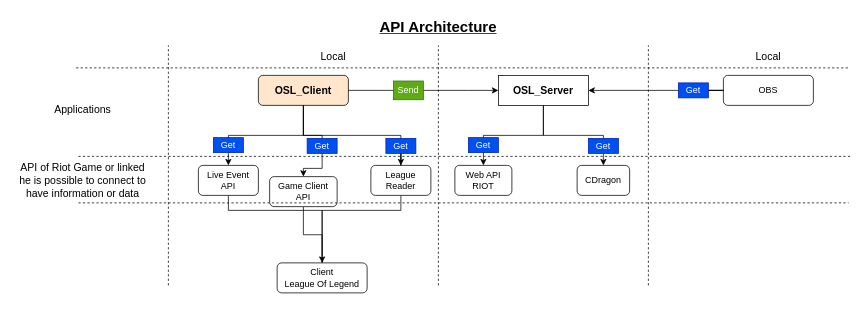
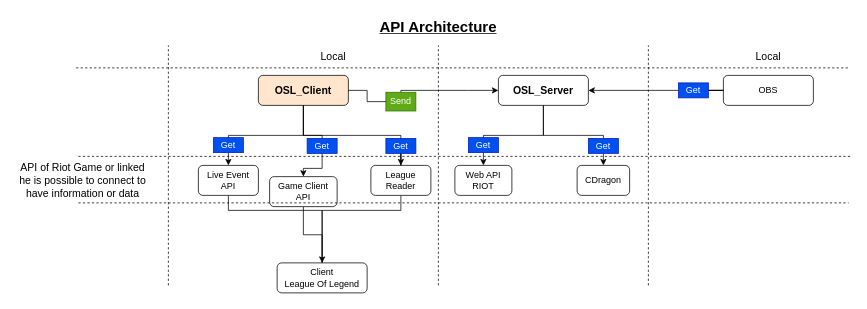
  <mxCell id="0" />
  <mxCell id="1" parent="0" />
  <mxCell id="2" style="edgeStyle=orthogonalEdgeStyle;rounded=0;orthogonalLoop=1;jettySize=auto;html=1;entryX=0;entryY=0.5;entryDx=0;entryDy=0;startArrow=none;" parent="1" source="27" target="9" edge="1"><mxGeometry relative="1" as="geometry"><Array as="points"><mxPoint x="624" y="120" /><mxPoint x="624" y="120" /></Array></mxGeometry></mxCell>
  <mxCell id="3" style="edgeStyle=orthogonalEdgeStyle;rounded=0;orthogonalLoop=1;jettySize=auto;html=1;entryX=0.5;entryY=0;entryDx=0;entryDy=0;startArrow=none;" parent="1" source="18" target="14" edge="1"><mxGeometry relative="1" as="geometry"><Array as="points"><mxPoint y="190" x="304" /><mxPoint y="190" x="304" /></Array></mxGeometry></mxCell>
  <mxCell id="4" style="edgeStyle=orthogonalEdgeStyle;rounded=0;orthogonalLoop=1;jettySize=auto;html=1;entryX=0.5;entryY=0;entryDx=0;entryDy=0;startArrow=none;" parent="1" source="20" target="15" edge="1"><mxGeometry relative="1" as="geometry" /></mxCell>
  <mxCell id="5" style="edgeStyle=orthogonalEdgeStyle;rounded=0;orthogonalLoop=1;jettySize=auto;html=1;entryX=0.5;entryY=0;entryDx=0;entryDy=0;startArrow=none;" edge="1" parent="1" source="44" target="43"><mxGeometry relative="1" as="geometry" /></mxCell>
  <mxCell id="6" value="OSL_Client" style="rounded=1;whiteSpace=wrap;html=1;fontStyle=1;fontSize=14;fillColor=#ffe6cc;" parent="1" vertex="1"><mxGeometry x="344" y="100" width="120" height="40" as="geometry" /></mxCell>
  <mxCell id="7" style="edgeStyle=orthogonalEdgeStyle;rounded=0;orthogonalLoop=1;jettySize=auto;html=1;entryX=0.5;entryY=0;entryDx=0;entryDy=0;endArrow=classic;endFill=1;startArrow=none;" parent="1" source="22" target="13" edge="1"><mxGeometry relative="1" as="geometry"><Array as="points"><mxPoint x="644" y="210" /><mxPoint x="644" y="210" /></Array></mxGeometry></mxCell>
  <mxCell id="8" style="edgeStyle=orthogonalEdgeStyle;rounded=0;orthogonalLoop=1;jettySize=auto;html=1;entryX=0.5;entryY=0;entryDx=0;entryDy=0;endArrow=none;endFill=0;" parent="1" source="9" target="41" edge="1"><mxGeometry relative="1" as="geometry"><Array as="points"><mxPoint x="724" y="180" /><mxPoint x="804" y="180" /></Array></mxGeometry></mxCell>
- <mxCell id="9" value="OSL_Server" style="whiteSpace=wrap;html=1;fontStyle=1;fontSize=14;rounded=0;" parent="1" vertex="1"><mxGeometry x="664" y="100" width="120" height="40" as="geometry" /></mxCell>
+ <mxCell id="9" value="OSL_Server" style="rounded=1;whiteSpace=wrap;html=1;fontStyle=1;fontSize=14;" parent="1" vertex="1"><mxGeometry x="664" y="100" width="120" height="40" as="geometry" /></mxCell>
  <mxCell id="10" style="edgeStyle=orthogonalEdgeStyle;rounded=0;orthogonalLoop=1;jettySize=auto;html=1;entryX=0.5;entryY=1;entryDx=0;entryDy=0;endArrow=none;endFill=0;" parent="1" source="12" target="14" edge="1"><mxGeometry relative="1" as="geometry"><Array as="points"><mxPoint x="429" y="280" /><mxPoint y="280" x="304" /></Array></mxGeometry></mxCell>
  <mxCell id="11" style="edgeStyle=orthogonalEdgeStyle;rounded=0;orthogonalLoop=1;jettySize=auto;html=1;entryX=0.5;entryY=1;entryDx=0;entryDy=0;endArrow=none;endFill=0;" parent="1" source="12" target="15" edge="1"><mxGeometry relative="1" as="geometry" /></mxCell>
  <mxCell id="12" value="Client&lt;br&gt;League Of Legend" style="rounded=1;whiteSpace=wrap;html=1;" parent="1" vertex="1"><mxGeometry x="369" y="350" width="120" height="40" as="geometry" /></mxCell>
  <mxCell id="13" value="Web API&lt;br&gt;RIOT" style="rounded=1;whiteSpace=wrap;html=1;" parent="1" vertex="1"><mxGeometry x="606" y="220" width="76" height="40" as="geometry" /></mxCell>
  <mxCell id="14" value="Live Event&lt;br&gt;API" style="rounded=1;whiteSpace=wrap;html=1;" parent="1" vertex="1"><mxGeometry x="264" y="220" width="80" height="40" as="geometry" /></mxCell>
  <mxCell id="15" value="Game Client&lt;br&gt;API" style="rounded=1;whiteSpace=wrap;html=1;" parent="1" vertex="1"><mxGeometry x="359" y="235" width="90" height="40" as="geometry" /></mxCell>
  <mxCell id="16" value="OBS" style="rounded=1;whiteSpace=wrap;html=1;" parent="1" vertex="1"><mxGeometry x="964" y="100" width="120" height="40" as="geometry" /></mxCell>
  <mxCell id="17" value="&lt;b&gt;&lt;u&gt;&lt;font style=&quot;font-size: 20px;&quot;&gt;API Architecture&lt;/font&gt;&lt;/u&gt;&lt;/b&gt;" style="text;html=1;strokeColor=none;fillColor=none;align=center;verticalAlign=middle;whiteSpace=wrap;rounded=0;" parent="1" vertex="1"><mxGeometry x="464" y="20" width="240" height="30" as="geometry" /></mxCell>
  <mxCell id="18" value="Get" style="text;html=1;strokeColor=#001DBC;fillColor=#0050ef;align=center;verticalAlign=middle;whiteSpace=wrap;rounded=0;fontColor=#ffffff;" parent="1" vertex="1"><mxGeometry x="284" y="183" width="40" height="20" as="geometry" /></mxCell>
  <mxCell id="19" value="" style="edgeStyle=orthogonalEdgeStyle;rounded=0;orthogonalLoop=1;jettySize=auto;html=1;entryX=0.5;entryY=0;entryDx=0;entryDy=0;endArrow=none;" parent="1" source="6" target="18" edge="1"><mxGeometry relative="1" as="geometry"><mxPoint x="444" y="140" as="sourcePoint" /><mxPoint x="384" y="220" as="targetPoint" /><Array as="points"><mxPoint x="404" y="180" /><mxPoint y="180" x="304" /></Array></mxGeometry></mxCell>
  <mxCell id="20" value="Get" style="text;html=1;strokeColor=#001DBC;fillColor=#0050ef;align=center;verticalAlign=middle;whiteSpace=wrap;rounded=0;fontColor=#ffffff;" parent="1" vertex="1"><mxGeometry x="409" y="184" width="40" height="20" as="geometry" /></mxCell>
  <mxCell id="21" value="" style="edgeStyle=orthogonalEdgeStyle;rounded=0;orthogonalLoop=1;jettySize=auto;html=1;entryX=0.5;entryY=0;entryDx=0;entryDy=0;endArrow=none;" parent="1" source="6" target="20" edge="1"><mxGeometry relative="1" as="geometry"><mxPoint x="444" y="140" as="sourcePoint" /><mxPoint x="509" y="220" as="targetPoint" /><Array as="points"><mxPoint x="404" y="180" /><mxPoint x="429" y="180" /></Array></mxGeometry></mxCell>
  <mxCell id="22" value="Get" style="text;html=1;strokeColor=#001DBC;fillColor=#0050ef;align=center;verticalAlign=middle;whiteSpace=wrap;rounded=0;fontColor=#ffffff;" parent="1" vertex="1"><mxGeometry x="624" y="183" width="40" height="20" as="geometry" /></mxCell>
  <mxCell id="23" value="" style="edgeStyle=orthogonalEdgeStyle;rounded=0;orthogonalLoop=1;jettySize=auto;html=1;entryX=0.5;entryY=0;entryDx=0;entryDy=0;endArrow=none;endFill=1;" parent="1" source="9" target="22" edge="1"><mxGeometry relative="1" as="geometry"><mxPoint x="804" y="140" as="sourcePoint" /><mxPoint x="684" y="220" as="targetPoint" /><Array as="points"><mxPoint x="724" y="180" /><mxPoint x="644" y="180" /></Array></mxGeometry></mxCell>
  <mxCell id="24" style="edgeStyle=orthogonalEdgeStyle;rounded=0;orthogonalLoop=1;jettySize=auto;html=1;entryX=1;entryY=0.5;entryDx=0;entryDy=0;fontSize=20;endArrow=classic;endFill=1;" parent="1" source="25" target="9" edge="1"><mxGeometry relative="1" as="geometry" /></mxCell>
  <mxCell id="25" value="Get" style="text;html=1;strokeColor=#001DBC;fillColor=#0050ef;align=center;verticalAlign=middle;whiteSpace=wrap;rounded=0;fontColor=#ffffff;" parent="1" vertex="1"><mxGeometry x="904" y="110" width="40" height="20" as="geometry" /></mxCell>
  <mxCell id="26" value="" style="edgeStyle=orthogonalEdgeStyle;rounded=0;orthogonalLoop=1;jettySize=auto;html=1;entryX=1;entryY=0.5;entryDx=0;entryDy=0;endArrow=none;" parent="1" source="16" target="25" edge="1"><mxGeometry relative="1" as="geometry"><mxPoint x="904" y="200" as="sourcePoint" /><mxPoint x="864" y="120" as="targetPoint" /></mxGeometry></mxCell>
- <mxCell id="27" value="Send" style="text;html=1;strokeColor=#2D7600;fillColor=#60a917;align=center;verticalAlign=middle;whiteSpace=wrap;rounded=0;fontColor=#ffffff;" parent="1" vertex="1"><mxGeometry x="524" y="107.5" width="40" height="25" as="geometry" /></mxCell>
+ <mxCell id="27" value="Send" style="text;html=1;strokeColor=#2D7600;fillColor=#60a917;align=center;verticalAlign=middle;whiteSpace=wrap;rounded=0;fontColor=#ffffff;" parent="1" vertex="1"><mxGeometry x="514" y="122.5" width="40" height="25" as="geometry" /></mxCell>
  <mxCell id="28" value="" style="edgeStyle=orthogonalEdgeStyle;rounded=0;orthogonalLoop=1;jettySize=auto;html=1;entryX=0;entryY=0.5;entryDx=0;entryDy=0;endArrow=none;" parent="1" source="6" target="27" edge="1"><mxGeometry relative="1" as="geometry"><mxPoint x="504" y="120" as="sourcePoint" /><mxPoint x="744" y="120" as="targetPoint" /></mxGeometry></mxCell>
  <mxCell id="29" value="" style="endArrow=none;dashed=1;html=1;rounded=0;fontSize=14;" parent="1" edge="1"><mxGeometry width="50" height="50" relative="1" as="geometry"><mxPoint x="104" y="208" as="sourcePoint" /><mxPoint x="1134" y="208" as="targetPoint" /></mxGeometry></mxCell>
  <mxCell id="30" value="" style="endArrow=none;dashed=1;html=1;rounded=0;fontSize=14;" parent="1" edge="1"><mxGeometry width="50" height="50" relative="1" as="geometry"><mxPoint x="104" y="270" as="sourcePoint" /><mxPoint x="1131" y="270" as="targetPoint" /></mxGeometry></mxCell>
  <mxCell id="31" value="API of Riot Game or linked he is possible to connect to have information or data" style="text;html=1;strokeColor=none;fillColor=none;align=center;verticalAlign=middle;whiteSpace=wrap;rounded=0;fontSize=14;" parent="1" vertex="1"><mxGeometry x="20" y="225" width="180" height="30" as="geometry" /></mxCell>
  <mxCell id="32" value="" style="endArrow=none;dashed=1;html=1;rounded=0;fontSize=14;" parent="1" edge="1"><mxGeometry width="50" height="50" relative="1" as="geometry"><mxPoint x="224" y="380" as="sourcePoint" /><mxPoint x="224" y="60" as="targetPoint" /></mxGeometry></mxCell>
  <mxCell id="33" value="" style="endArrow=none;dashed=1;html=1;rounded=0;fontSize=14;" parent="1" edge="1"><mxGeometry width="50" height="50" relative="1" as="geometry"><mxPoint x="584" y="380" as="sourcePoint" /><mxPoint x="584" y="60" as="targetPoint" /></mxGeometry></mxCell>
  <mxCell id="34" value="Local" style="text;html=1;strokeColor=none;fillColor=none;align=center;verticalAlign=middle;whiteSpace=wrap;rounded=0;fontSize=14;" parent="1" vertex="1"><mxGeometry x="344" y="60" width="200" height="30" as="geometry" /></mxCell>
  <mxCell id="35" value="" style="endArrow=none;dashed=1;html=1;rounded=0;fontSize=14;" parent="1" edge="1"><mxGeometry width="50" height="50" relative="1" as="geometry"><mxPoint x="864" y="380" as="sourcePoint" /><mxPoint x="864" y="60" as="targetPoint" /></mxGeometry></mxCell>
  <mxCell id="36" value="Local" style="text;html=1;strokeColor=none;fillColor=none;align=center;verticalAlign=middle;whiteSpace=wrap;rounded=0;fontSize=14;" parent="1" vertex="1"><mxGeometry x="924" y="60" width="200" height="30" as="geometry" /></mxCell>
  <mxCell id="37" value="" style="endArrow=none;dashed=1;html=1;rounded=0;fontSize=14;" parent="1" edge="1"><mxGeometry width="50" height="50" relative="1" as="geometry"><mxPoint x="101" y="90" as="sourcePoint" /><mxPoint x="1131" y="90" as="targetPoint" /></mxGeometry></mxCell>
- <mxCell id="38" value="Applications" style="text;html=1;strokeColor=none;fillColor=none;align=center;verticalAlign=middle;whiteSpace=wrap;rounded=0;fontSize=14;" parent="1" vertex="1"><mxGeometry x="70" y="130" width="80" height="30" as="geometry" /></mxCell>
  <mxCell id="39" value="CDragon" style="rounded=1;whiteSpace=wrap;html=1;" parent="1" vertex="1"><mxGeometry x="769" y="220" width="70" height="40" as="geometry" /></mxCell>
  <mxCell id="40" style="edgeStyle=orthogonalEdgeStyle;rounded=0;orthogonalLoop=1;jettySize=auto;html=1;entryX=0.5;entryY=0;entryDx=0;entryDy=0;" edge="1" parent="1" source="41" target="39"><mxGeometry relative="1" as="geometry"><Array as="points"><mxPoint x="804" y="210" /><mxPoint x="804" y="210" /></Array></mxGeometry></mxCell>
  <mxCell id="41" value="Get" style="text;html=1;strokeColor=#001DBC;fillColor=#0050ef;align=center;verticalAlign=middle;whiteSpace=wrap;rounded=0;fontColor=#ffffff;" parent="1" vertex="1"><mxGeometry x="784" y="184" width="40" height="20" as="geometry" /></mxCell>
  <mxCell id="42" style="edgeStyle=orthogonalEdgeStyle;rounded=0;orthogonalLoop=1;jettySize=auto;html=1;entryX=0.5;entryY=0;entryDx=0;entryDy=0;" edge="1" parent="1" source="43" target="12"><mxGeometry relative="1" as="geometry"><Array as="points"><mxPoint x="534" y="280" /><mxPoint x="429" y="280" /></Array></mxGeometry></mxCell>
  <mxCell id="43" value="League Reader" style="rounded=1;whiteSpace=wrap;html=1;" vertex="1" parent="1"><mxGeometry x="494" y="220" width="80" height="40" as="geometry" /></mxCell>
  <mxCell id="44" value="Get" style="text;html=1;strokeColor=#001DBC;fillColor=#0050ef;align=center;verticalAlign=middle;whiteSpace=wrap;rounded=0;fontColor=#ffffff;" vertex="1" parent="1"><mxGeometry x="514" y="184" width="40" height="20" as="geometry" /></mxCell>
  <mxCell id="45" value="" style="edgeStyle=orthogonalEdgeStyle;rounded=0;orthogonalLoop=1;jettySize=auto;html=1;entryX=0.5;entryY=0;entryDx=0;entryDy=0;endArrow=none;" edge="1" parent="1" source="6" target="44"><mxGeometry relative="1" as="geometry"><mxPoint x="444" y="140" as="sourcePoint" /><mxPoint x="534" y="220" as="targetPoint" /><Array as="points"><mxPoint x="404" y="180" /><mxPoint x="534" y="180" /></Array></mxGeometry></mxCell>
